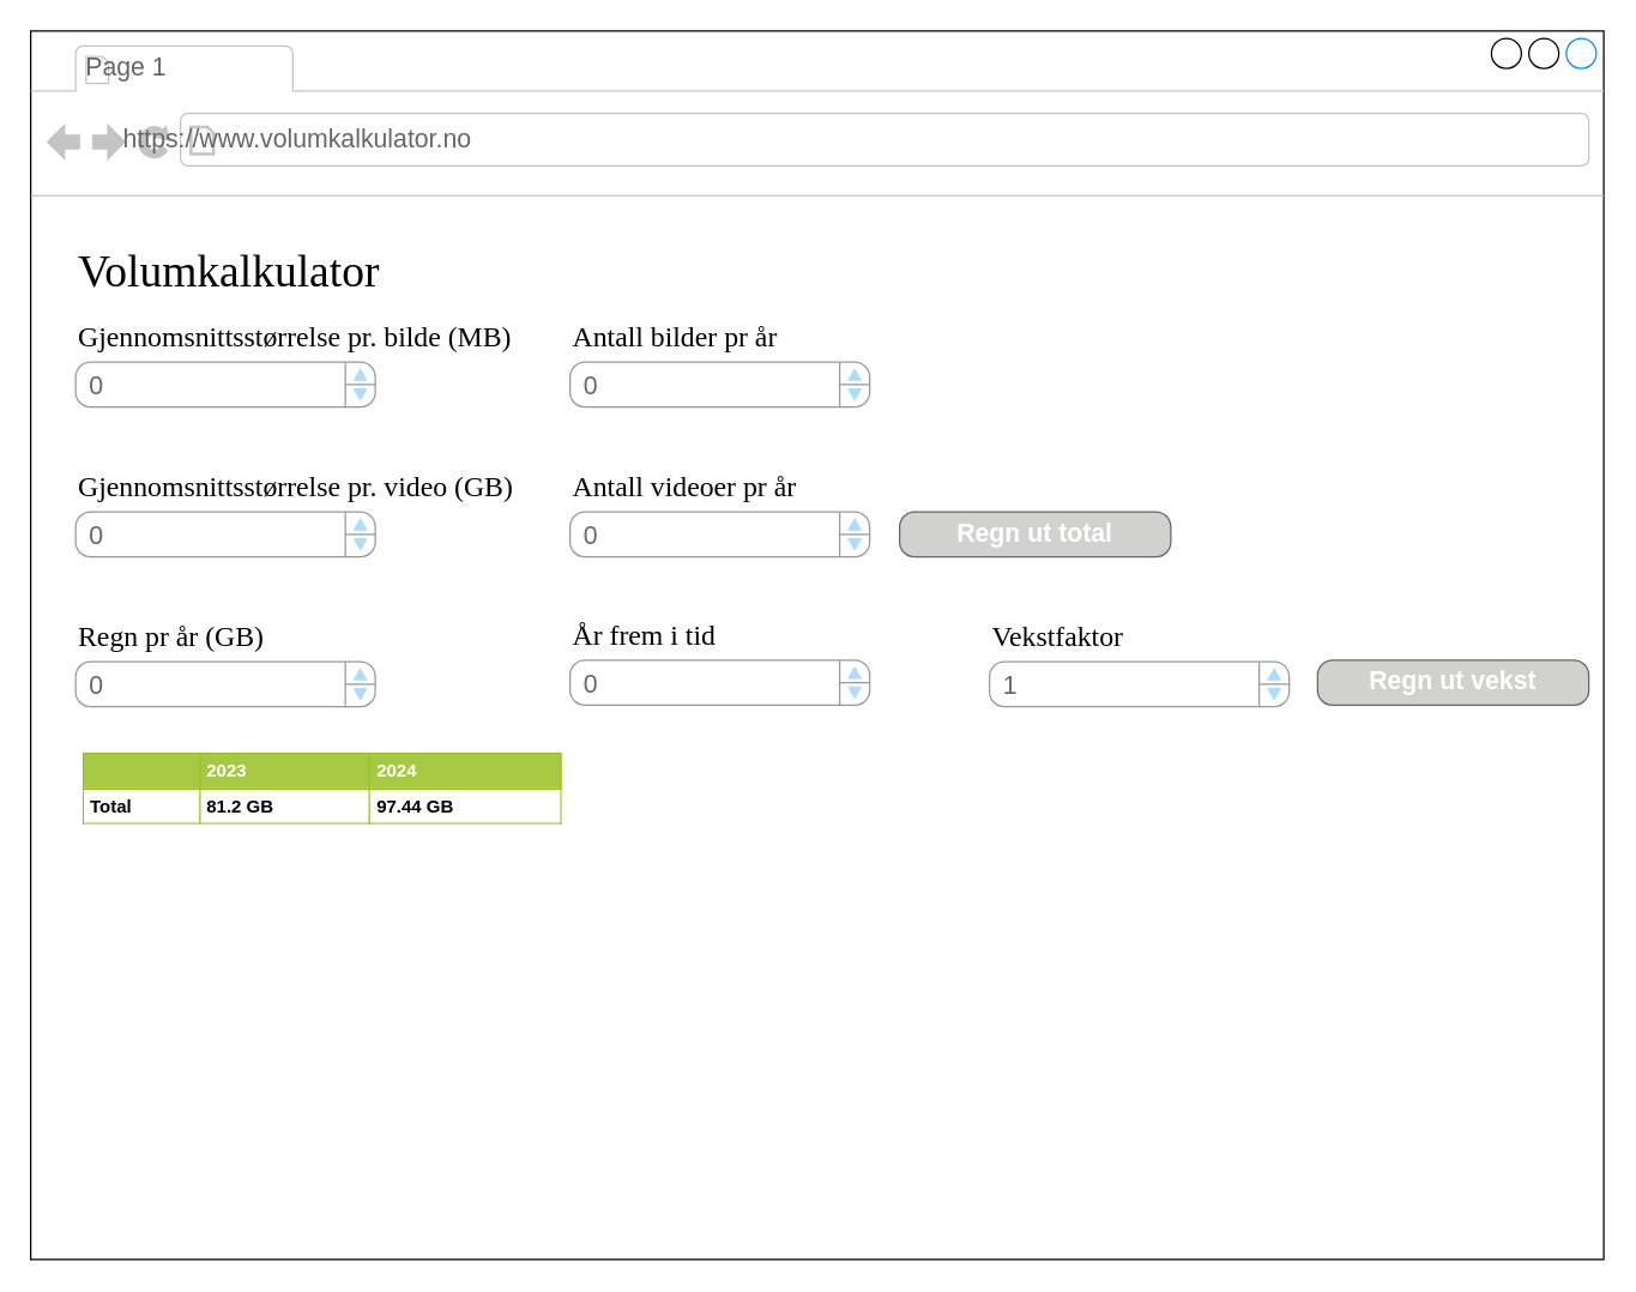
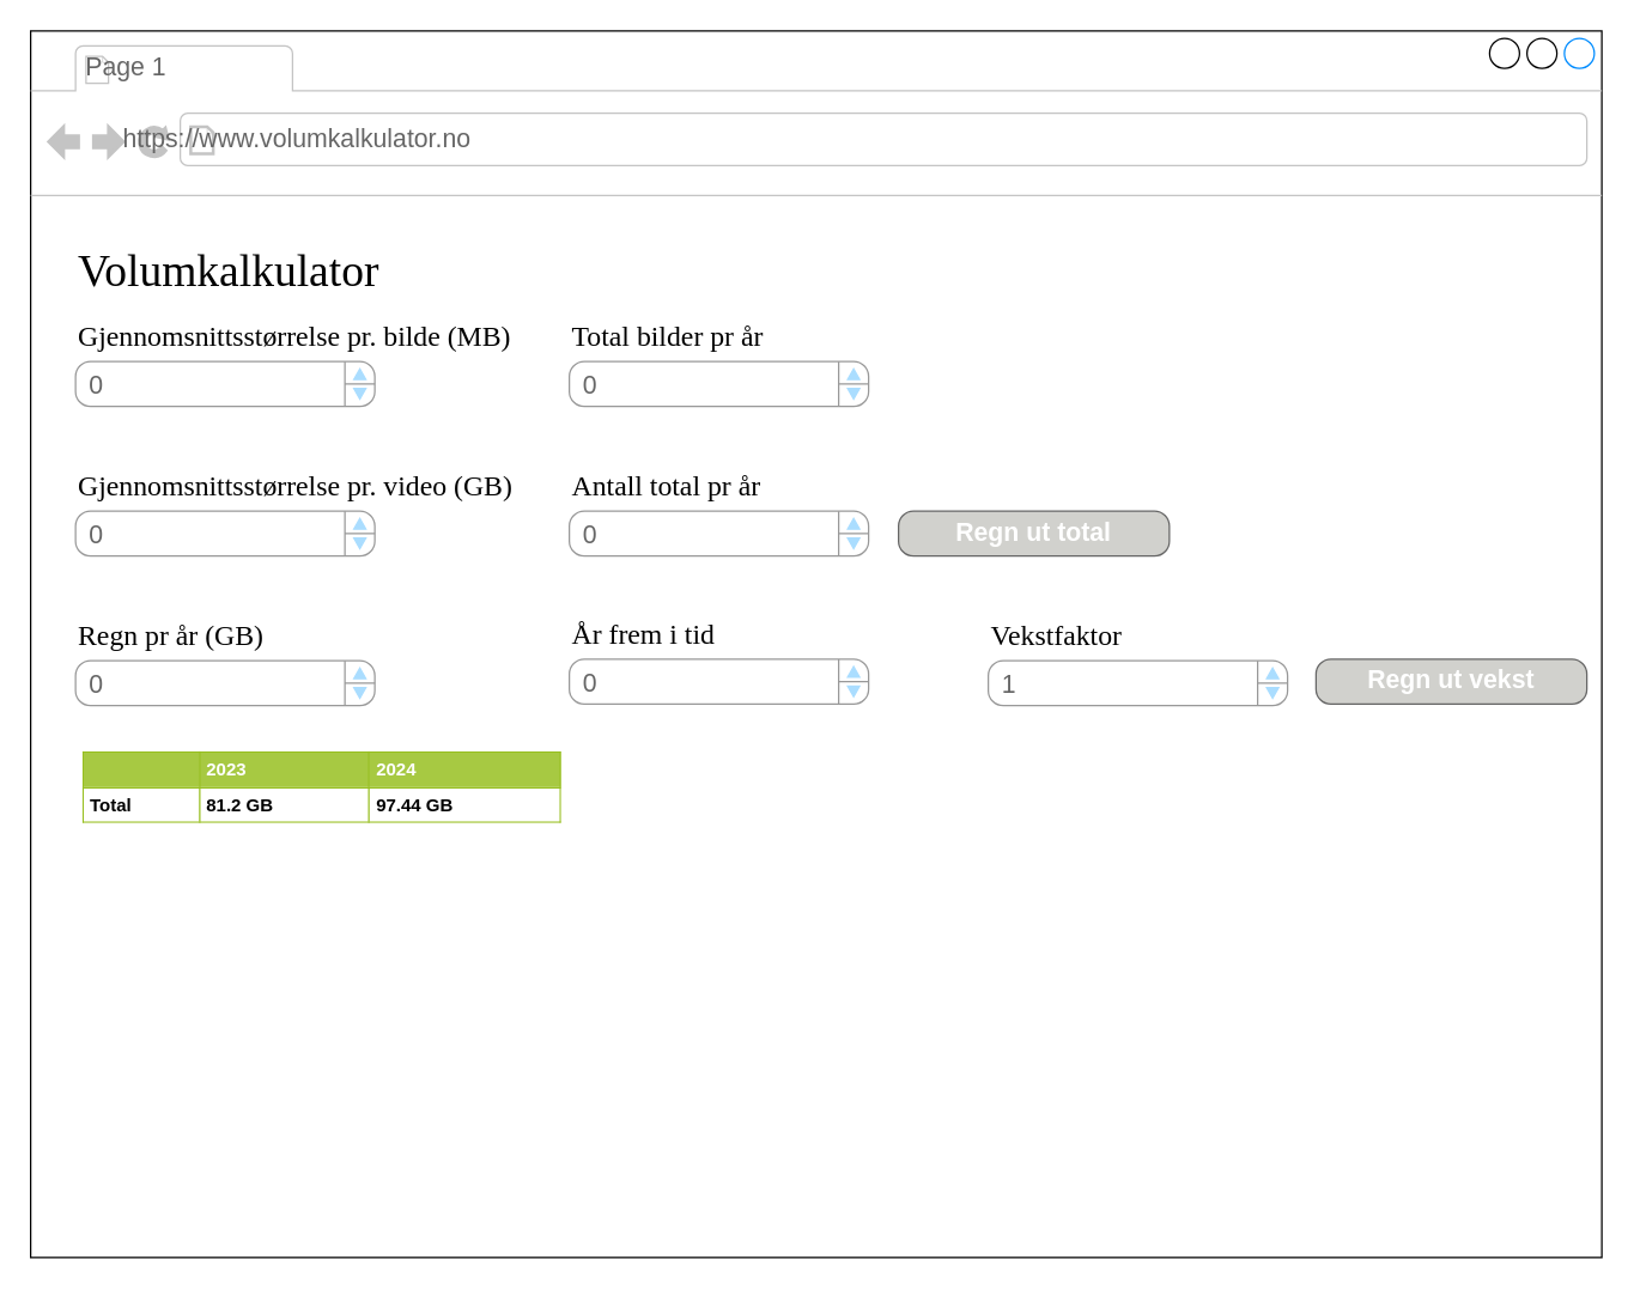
  <mxCell id="0" />
  <mxCell id="1" parent="0" />
  <mxCell id="2" value="" style="strokeWidth=1;shadow=0;dashed=0;align=center;html=1;shape=mxgraph.mockup.containers.browserWindow;rSize=0;mainText=,;recursiveResize=0;rounded=0;labelBackgroundColor=none;fontFamily=Verdana;fontSize=12" parent="1" vertex="1"><mxGeometry x="20" y="20" width="1050" height="820" as="geometry" /></mxCell>
  <mxCell id="3" value="Page 1" style="strokeWidth=1;shadow=0;dashed=0;align=center;html=1;shape=mxgraph.mockup.containers.anchor;fontSize=17;fontColor=#666666;align=left;" parent="2" vertex="1"><mxGeometry x="35" y="12" width="110" height="26" as="geometry" /></mxCell>
  <mxCell id="4" value="https://www.volumkalkulator.no" style="strokeWidth=1;shadow=0;dashed=0;align=center;html=1;shape=mxgraph.mockup.containers.anchor;rSize=0;fontSize=17;fontColor=#666666;align=left;" parent="2" vertex="1"><mxGeometry x="60" y="60" width="250" height="26" as="geometry" /></mxCell>
  <mxCell id="5" value="Volumkalkulator" style="text;html=1;points=[];align=left;verticalAlign=top;spacingTop=-4;fontSize=30;fontFamily=Verdana" parent="2" vertex="1"><mxGeometry x="30" y="140" width="340" height="50" as="geometry" /></mxCell>
  <mxCell id="6" value="&lt;p style=&quot;line-height: 0%&quot;&gt;&amp;nbsp; 0&lt;br&gt;&lt;/p&gt;" style="strokeWidth=1;shadow=0;dashed=0;align=left;html=1;shape=mxgraph.mockup.forms.spinner;strokeColor=#999999;spinLayout=right;spinStyle=normal;adjStyle=triangle;fillColor=#aaddff;fontSize=17;fontColor=#666666;mainText=;html=1;overflow=fill;" vertex="1" parent="2"><mxGeometry x="30" y="221" width="200" height="30" as="geometry" /></mxCell>
  <mxCell id="7" value="&lt;p style=&quot;line-height: 0%&quot;&gt;&amp;nbsp; 0&lt;br&gt;&lt;/p&gt;" style="strokeWidth=1;shadow=0;dashed=0;align=left;html=1;shape=mxgraph.mockup.forms.spinner;strokeColor=#999999;spinLayout=right;spinStyle=normal;adjStyle=triangle;fillColor=#aaddff;fontSize=17;fontColor=#666666;mainText=;html=1;overflow=fill;" vertex="1" parent="2"><mxGeometry x="360" y="221" width="200" height="30" as="geometry" /></mxCell>
  <mxCell id="8" value="&lt;font style=&quot;font-size: 19px&quot;&gt;Gjennomsnittsstørrelse pr. bilde (MB)&lt;/font&gt;" style="text;html=1;points=[];align=left;verticalAlign=top;spacingTop=-4;fontSize=30;fontFamily=Verdana" vertex="1" parent="2"><mxGeometry x="30" y="180" width="340" height="50" as="geometry" /></mxCell>
- <mxCell id="9" value="&lt;font style=&quot;font-size: 19px&quot;&gt;Antall bilder pr år&lt;/font&gt;" style="text;html=1;points=[];align=left;verticalAlign=top;spacingTop=-4;fontSize=30;fontFamily=Verdana" vertex="1" parent="2"><mxGeometry x="360" y="180" width="340" height="50" as="geometry" /></mxCell>
+ <mxCell id="9" value="&lt;font style=&quot;font-size: 19px&quot;&gt;Total bilder pr år&lt;/font&gt;" style="text;html=1;points=[];align=left;verticalAlign=top;spacingTop=-4;fontSize=30;fontFamily=Verdana" vertex="1" parent="2"><mxGeometry x="360" y="180" width="340" height="50" as="geometry" /></mxCell>
  <mxCell id="10" value="&lt;p style=&quot;line-height: 0%&quot;&gt;&amp;nbsp; 0&lt;br&gt;&lt;/p&gt;" style="strokeWidth=1;shadow=0;dashed=0;align=left;html=1;shape=mxgraph.mockup.forms.spinner;strokeColor=#999999;spinLayout=right;spinStyle=normal;adjStyle=triangle;fillColor=#aaddff;fontSize=17;fontColor=#666666;mainText=;html=1;overflow=fill;" vertex="1" parent="2"><mxGeometry x="30" y="321" width="200" height="30" as="geometry" /></mxCell>
  <mxCell id="11" value="&lt;p style=&quot;line-height: 0%&quot;&gt;&amp;nbsp; 0&lt;br&gt;&lt;/p&gt;" style="strokeWidth=1;shadow=0;dashed=0;align=left;html=1;shape=mxgraph.mockup.forms.spinner;strokeColor=#999999;spinLayout=right;spinStyle=normal;adjStyle=triangle;fillColor=#aaddff;fontSize=17;fontColor=#666666;mainText=;html=1;overflow=fill;" vertex="1" parent="2"><mxGeometry x="360" y="321" width="200" height="30" as="geometry" /></mxCell>
  <mxCell id="12" value="&lt;font style=&quot;font-size: 19px&quot;&gt;Gjennomsnittsstørrelse pr. video (GB)&lt;/font&gt;" style="text;html=1;points=[];align=left;verticalAlign=top;spacingTop=-4;fontSize=30;fontFamily=Verdana" vertex="1" parent="2"><mxGeometry x="30" y="280" width="340" height="50" as="geometry" /></mxCell>
- <mxCell id="13" value="&lt;font style=&quot;font-size: 19px&quot;&gt;Antall videoer pr år&lt;/font&gt;" style="text;html=1;points=[];align=left;verticalAlign=top;spacingTop=-4;fontSize=30;fontFamily=Verdana" vertex="1" parent="2"><mxGeometry x="360" y="280" width="340" height="50" as="geometry" /></mxCell>
+ <mxCell id="13" value="&lt;font style=&quot;font-size: 19px&quot;&gt;Antall total pr år&lt;/font&gt;" style="text;html=1;points=[];align=left;verticalAlign=top;spacingTop=-4;fontSize=30;fontFamily=Verdana" vertex="1" parent="2"><mxGeometry x="360" y="280" width="340" height="50" as="geometry" /></mxCell>
  <mxCell id="14" value="&lt;table border=&quot;1&quot; width=&quot;100%&quot; cellpadding=&quot;4&quot; style=&quot;width: 100% ; height: 100% ; border-collapse: collapse&quot;&gt;&lt;tbody&gt;&lt;tr style=&quot;background-color: #a7c942 ; color: #ffffff ; border: 1px solid #98bf21&quot;&gt;&lt;th align=&quot;left&quot;&gt;&lt;br&gt;&lt;/th&gt;&lt;th align=&quot;left&quot;&gt;2023&lt;/th&gt;&lt;th align=&quot;left&quot;&gt;2024&lt;/th&gt;&lt;/tr&gt;&lt;tr style=&quot;border: 1px solid #98bf21&quot;&gt;&lt;td&gt;&lt;b&gt;Total&lt;/b&gt;&lt;/td&gt;&lt;td&gt;&lt;b&gt;81.2 GB&lt;/b&gt;&lt;/td&gt;&lt;td&gt;&lt;b&gt;97.44 GB&lt;/b&gt;&lt;/td&gt;&lt;/tr&gt;&lt;/tbody&gt;&lt;/table&gt;" style="text;html=1;overflow=fill;rounded=0;" vertex="1" parent="2"><mxGeometry x="35" y="482" width="320" height="48" as="geometry" /></mxCell>
  <mxCell id="15" value="&lt;p style=&quot;line-height: 0%&quot;&gt;&amp;nbsp; 1&lt;br&gt;&lt;/p&gt;" style="strokeWidth=1;shadow=0;dashed=0;align=left;html=1;shape=mxgraph.mockup.forms.spinner;strokeColor=#999999;spinLayout=right;spinStyle=normal;adjStyle=triangle;fillColor=#aaddff;fontSize=17;fontColor=#666666;mainText=;html=1;overflow=fill;" vertex="1" parent="2"><mxGeometry x="640" y="421" width="200" height="30" as="geometry" /></mxCell>
  <mxCell id="16" value="&lt;span style=&quot;font-size: 19px&quot;&gt;Vekstfaktor&lt;/span&gt;" style="text;html=1;points=[];align=left;verticalAlign=top;spacingTop=-4;fontSize=30;fontFamily=Verdana" vertex="1" parent="2"><mxGeometry x="640" y="380" width="340" height="50" as="geometry" /></mxCell>
  <mxCell id="17" value="Regn ut vekst" style="strokeWidth=1;shadow=0;dashed=0;align=center;html=1;shape=mxgraph.mockup.buttons.button;strokeColor=#666666;fontColor=#ffffff;mainText=;buttonStyle=round;fontSize=17;fontStyle=1;fillColor=#D1D1CD;whiteSpace=wrap;" vertex="1" parent="2"><mxGeometry x="859" y="420" width="181" height="30" as="geometry" /></mxCell>
  <mxCell id="18" value="&lt;p style=&quot;line-height: 0%&quot;&gt;&amp;nbsp; 0&lt;br&gt;&lt;/p&gt;" style="strokeWidth=1;shadow=0;dashed=0;align=left;html=1;shape=mxgraph.mockup.forms.spinner;strokeColor=#999999;spinLayout=right;spinStyle=normal;adjStyle=triangle;fillColor=#aaddff;fontSize=17;fontColor=#666666;mainText=;html=1;overflow=fill;" vertex="1" parent="2"><mxGeometry x="30" y="421" width="200" height="30" as="geometry" /></mxCell>
  <mxCell id="19" value="&lt;font style=&quot;font-size: 19px&quot;&gt;Regn pr år (GB)&lt;/font&gt;" style="text;html=1;points=[];align=left;verticalAlign=top;spacingTop=-4;fontSize=30;fontFamily=Verdana" vertex="1" parent="2"><mxGeometry x="30" y="380" width="340" height="50" as="geometry" /></mxCell>
  <mxCell id="20" value="&lt;p style=&quot;line-height: 0%&quot;&gt;&amp;nbsp; 0&lt;br&gt;&lt;/p&gt;" style="strokeWidth=1;shadow=0;dashed=0;align=left;html=1;shape=mxgraph.mockup.forms.spinner;strokeColor=#999999;spinLayout=right;spinStyle=normal;adjStyle=triangle;fillColor=#aaddff;fontSize=17;fontColor=#666666;mainText=;html=1;overflow=fill;" vertex="1" parent="2"><mxGeometry x="360" y="420" width="200" height="30" as="geometry" /></mxCell>
  <mxCell id="21" value="&lt;span style=&quot;font-size: 19px&quot;&gt;År frem i tid&lt;/span&gt;" style="text;html=1;points=[];align=left;verticalAlign=top;spacingTop=-4;fontSize=30;fontFamily=Verdana" vertex="1" parent="2"><mxGeometry x="360" y="379" width="340" height="50" as="geometry" /></mxCell>
  <mxCell id="22" value="Regn ut total" style="strokeWidth=1;shadow=0;dashed=0;align=center;html=1;shape=mxgraph.mockup.buttons.button;strokeColor=#666666;fontColor=#ffffff;mainText=;buttonStyle=round;fontSize=17;fontStyle=1;fillColor=#D1D1CD;whiteSpace=wrap;" vertex="1" parent="2"><mxGeometry x="580" y="321" width="181" height="30" as="geometry" /></mxCell>
